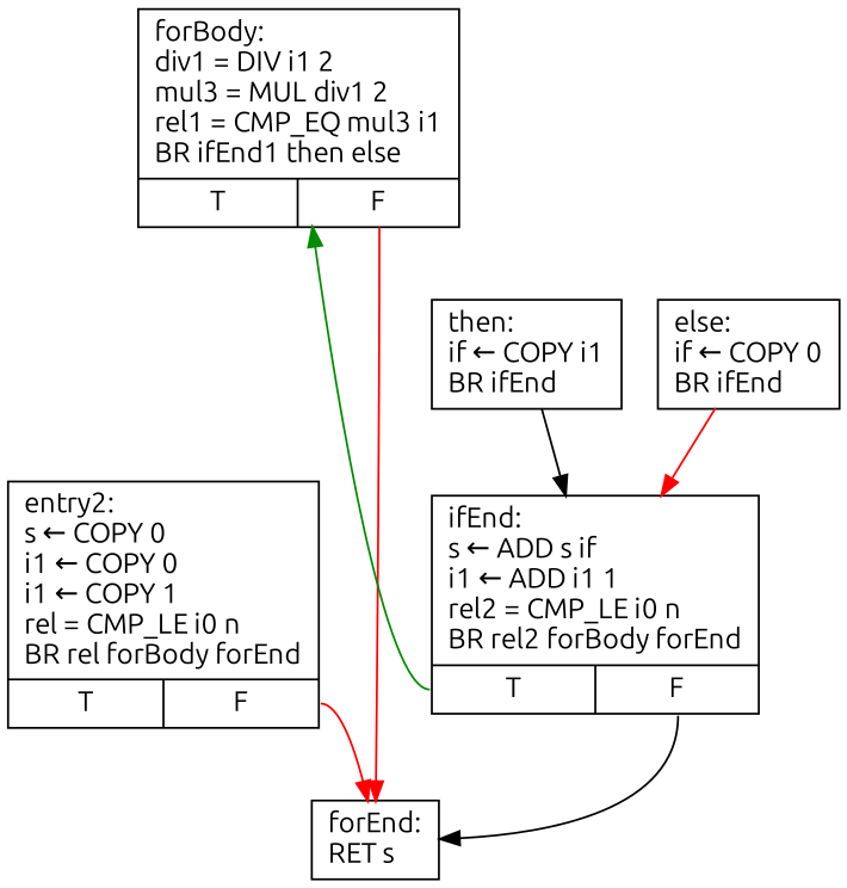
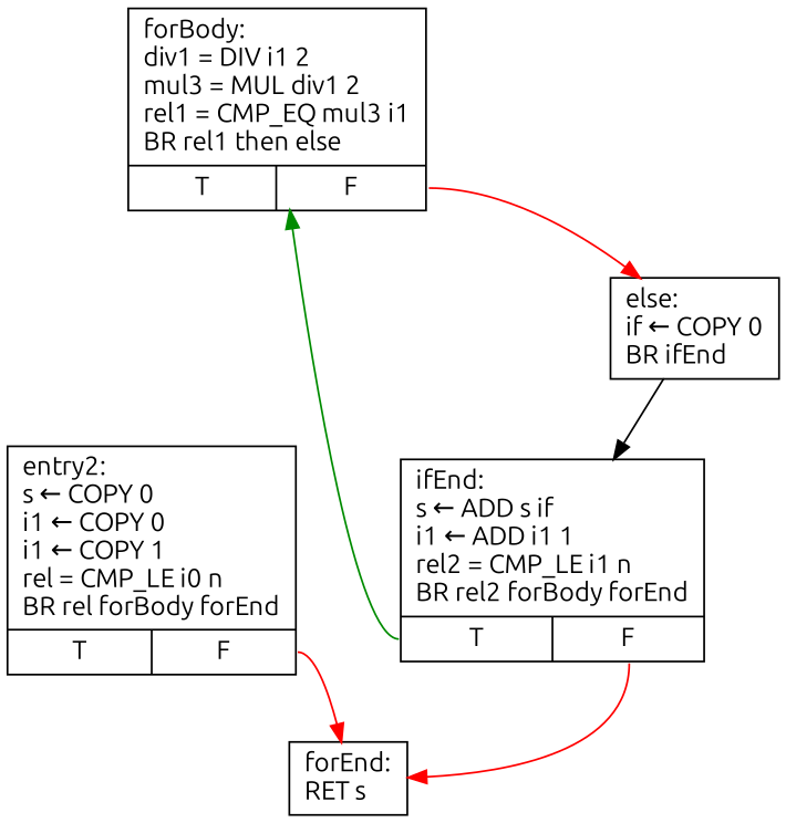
  digraph {
    fontname=Ubuntu
    node [fontname=Ubuntu shape=record]
    edge [color=red fontname=Ubuntu tailport=f]
    n1 [label="{entry2:\ls ← COPY 0\li1 ← COPY 0\li1 ← COPY 1\lrel = CMP_LE i0 n\lBR rel forBody forEnd\l|{<t> T|<f> F}}"]
    n2 [label="{forEnd:\lRET s\l}"]
-   n3 [label="{forBody:\ldiv1 = DIV i1 2\lmul3 = MUL div1 2\lrel1 = CMP_EQ mul3 i1\lBR ifEnd1 then else\l|{<t> T|<f> F}}"]
+   n3 [label="{forBody:\ldiv1 = DIV i1 2\lmul3 = MUL div1 2\lrel1 = CMP_EQ mul3 i1\lBR rel1 then else\l|{<t> T|<f> F}}"]
    n4 [label="{else:\lif ← COPY 0\lBR ifEnd\l}"]
-   n5 [label="{then:\lif ← COPY i1\lBR ifEnd\l}"]
-   n6 [label="{ifEnd:\ls ← ADD s if\li1 ← ADD i1 1\lrel2 = CMP_LE i0 n\lBR rel2 forBody forEnd\l|{<t> T|<f> F}}"]
+   n6 [label="{ifEnd:\ls ← ADD s if\li1 ← ADD i1 1\lrel2 = CMP_LE i1 n\lBR rel2 forBody forEnd\l|{<t> T|<f> F}}"]
    n1 -> n2
-   n3 -> n2
-   n4 -> n6 [tailport=t]
-   n5 -> n6 [tailport=t color=""]
-   n6 -> n2 [color=black]
+   n3 -> n4
+   n4 -> n6 [tailport=t color=""]
+   n6 -> n2
    n6 -> n3 [color=green4 tailport=t]
  }
